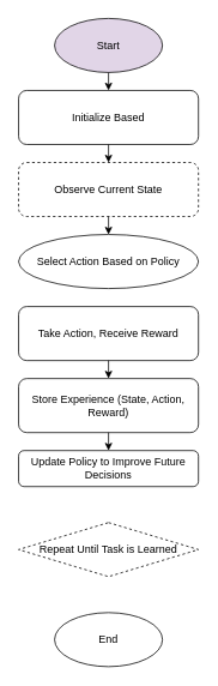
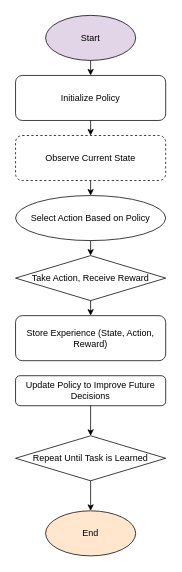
  <mxCell id="0" />
  <mxCell id="1" parent="0" />
  <mxCell id="2" value="Start" style="ellipse;whiteSpace=wrap;html=1;fillColor=#e1d5e7;" vertex="1" parent="1"><mxGeometry x="60" y="20" width="120" height="60" as="geometry" /></mxCell>
- <mxCell id="3" value="Initialize Based" style="rounded=1;whiteSpace=wrap;html=1;" vertex="1" parent="1"><mxGeometry x="20" y="100" width="200" height="60" as="geometry" /></mxCell>
+ <mxCell id="3" value="Initialize Policy" style="rounded=1;whiteSpace=wrap;html=1;" vertex="1" parent="1"><mxGeometry x="20" y="100" width="200" height="60" as="geometry" /></mxCell>
  <mxCell id="4" value="Observe Current State" style="rounded=1;whiteSpace=wrap;html=1;dashed=1;" vertex="1" parent="1"><mxGeometry x="20" y="180" width="200" height="60" as="geometry" /></mxCell>
  <mxCell id="5" value="Select Action Based on Policy" style="ellipse;whiteSpace=wrap;html=1;" vertex="1" parent="1"><mxGeometry x="20" y="260" width="200" height="60" as="geometry" /></mxCell>
- <mxCell id="6" value="Take Action, Receive Reward" style="rounded=1;whiteSpace=wrap;html=1;" vertex="1" parent="1"><mxGeometry x="20" y="340" width="200" height="60" as="geometry" /></mxCell>
+ <mxCell id="6" value="Take Action, Receive Reward" style="rhombus;whiteSpace=wrap;html=1;" vertex="1" parent="1"><mxGeometry x="20" y="340" width="200" height="60" as="geometry" /></mxCell>
  <mxCell id="7" value="Store Experience (State, Action, Reward)" style="rounded=1;whiteSpace=wrap;html=1;" vertex="1" parent="1"><mxGeometry x="20" y="420" width="200" height="60" as="geometry" /></mxCell>
  <mxCell id="8" value="Update Policy to Improve Future Decisions" style="rounded=1;whiteSpace=wrap;html=1;" vertex="1" parent="1"><mxGeometry x="20" y="500" width="200" height="40" as="geometry" /></mxCell>
- <mxCell id="9" value="Repeat Until Task is Learned" style="rhombus;whiteSpace=wrap;html=1;dashed=1;" vertex="1" parent="1"><mxGeometry x="20" y="580" width="200" height="60" as="geometry" /></mxCell>
- <mxCell id="10" value="End" style="ellipse;whiteSpace=wrap;html=1;" vertex="1" parent="1"><mxGeometry x="60" y="680" width="120" height="60" as="geometry" /></mxCell>
+ <mxCell id="9" value="Repeat Until Task is Learned" style="rhombus;whiteSpace=wrap;html=1;" vertex="1" parent="1"><mxGeometry x="20" y="580" width="200" height="60" as="geometry" /></mxCell>
+ <mxCell id="10" value="End" style="ellipse;whiteSpace=wrap;html=1;fillColor=#ffe6cc;" vertex="1" parent="1"><mxGeometry x="60" y="680" width="120" height="60" as="geometry" /></mxCell>
  <mxCell id="11" edge="1" parent="1" source="2" target="3"><mxGeometry relative="1" as="geometry" /></mxCell>
  <mxCell id="12" edge="1" parent="1" source="3" target="4"><mxGeometry relative="1" as="geometry" /></mxCell>
  <mxCell id="13" edge="1" parent="1" source="4" target="5"><mxGeometry relative="1" as="geometry" /></mxCell>
+ <mxCell id="14" edge="1" parent="1" source="5" target="6"><mxGeometry relative="1" as="geometry" /></mxCell>
  <mxCell id="15" edge="1" parent="1" source="6" target="7"><mxGeometry relative="1" as="geometry" /></mxCell>
- <mxCell id="16" edge="1" parent="1" source="7" target="8"><mxGeometry relative="1" as="geometry" /></mxCell>
+ <mxCell id="17" edge="1" parent="1" source="8" target="9"><mxGeometry relative="1" as="geometry" /></mxCell>
+ <mxCell id="18" edge="1" parent="1" source="9" target="10"><mxGeometry relative="1" as="geometry" /></mxCell>
